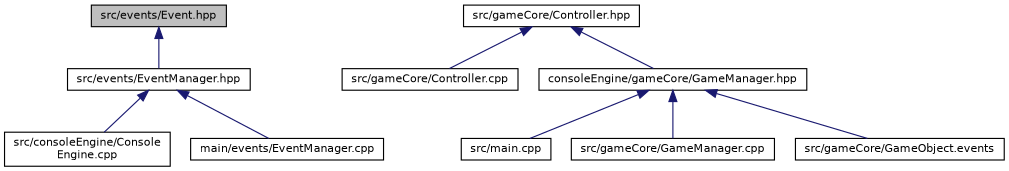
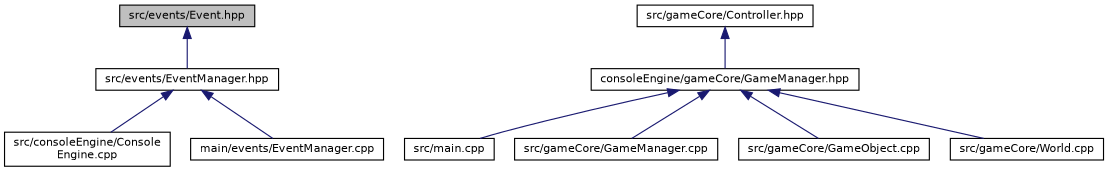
  digraph {
    node [color=black fillcolor=white fontname=Helvetica fontsize=10 shape=record style=filled]
    edge [color=midnightblue dir=back fontname=Helvetica fontsize=10 labelfontname=Helvetica labelfontsize=10 style=solid]
    n1 [fillcolor=grey75 fontcolor=black height=0.2 label="src/events/Event.hpp" width=0.4]
    n2 [height=0.2 label="src/events/EventManager.hpp" width=0.4]
    n3 [height=0.2 label="src/consoleEngine/Console\lEngine.cpp" width=0.4]
    n4 [height=0.2 label="main/events/EventManager.cpp" width=0.4]
    n5 [height=0.2 label="src/gameCore/Controller.hpp" width=0.4]
-   n6 [height=0.2 label="src/gameCore/Controller.cpp" width=0.4]
    n7 [height=0.2 label="consoleEngine/gameCore/GameManager.hpp" width=0.4]
    n8 [height=0.2 label="src/main.cpp" width=0.4]
    n9 [height=0.2 label="src/gameCore/GameManager.cpp" width=0.4]
-   n10 [height=0.2 label="src/gameCore/GameObject.events" width=0.4]
+   n10 [height=0.2 label="src/gameCore/GameObject.cpp" width=0.4]
+   n11 [height=0.2 label="src/gameCore/World.cpp" width=0.4]
    n1 -> n2
    n2 -> n3
    n2 -> n4
-   n5 -> n6
    n5 -> n7
    n7 -> n8
    n7 -> n9
    n7 -> n10
+   n7 -> n11
  }
